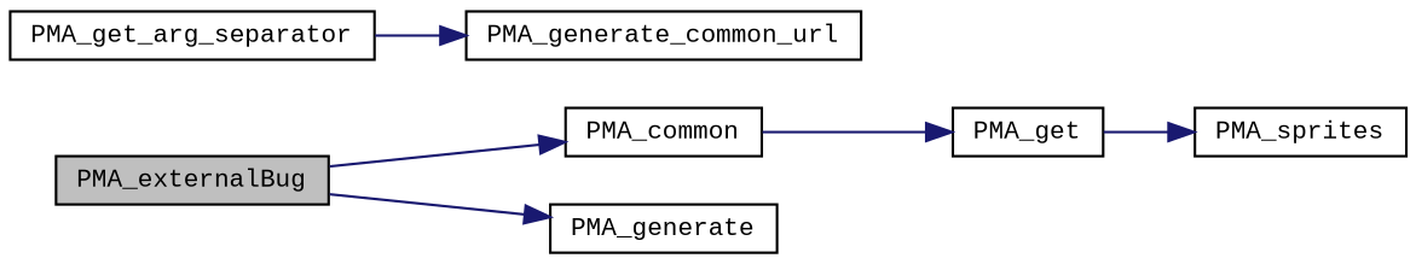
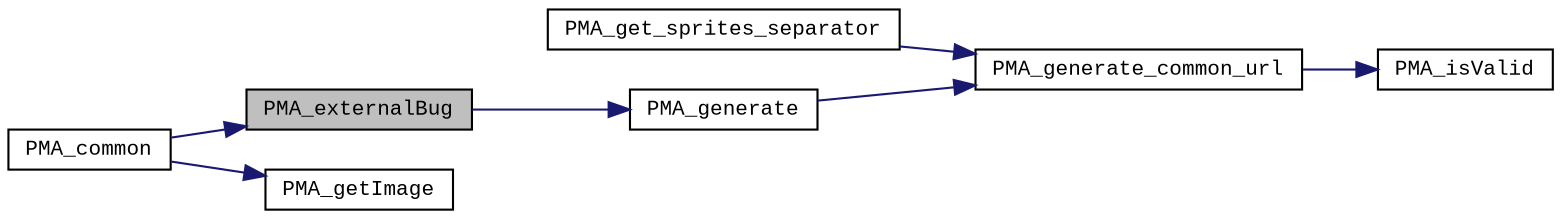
  digraph {
    fontname="Liberation Mono"
    rankdir=LR
    node [color=black fillcolor=white fontname="Liberation Mono" fontsize=10 shape=record style=filled]
    edge [color=midnightblue fontname="Liberation Mono" fontsize=10 labelfontname=Helvetica labelfontsize=10 style=solid]
    n1 [fillcolor=grey75 fontcolor=black height=0.2 label=PMA_externalBug width=0.4]
    n2 [height=0.2 label=PMA_common width=0.4]
    n3 [height=0.2 label=PMA_generate width=0.4]
-   n4 [height=0.2 label=PMA_get width=0.4]
+   n4 [height=0.2 label=PMA_getImage width=0.4]
    n5 [height=0.2 label=PMA_generate_common_url width=0.4]
-   n6 [height=0.2 label=PMA_sprites width=0.4]
-   n8 [height=0.2 label=PMA_get_arg_separator width=0.4]
-   n1 -> n2
+   n7 [height=0.2 label=PMA_isValid width=0.4]
+   n8 [height=0.2 label=PMA_get_sprites_separator width=0.4]
+   n2 -> n1
    n1 -> n3
    n2 -> n4
-   n4 -> n6
+   n3 -> n5
+   n5 -> n7
    n8 -> n5
  }
